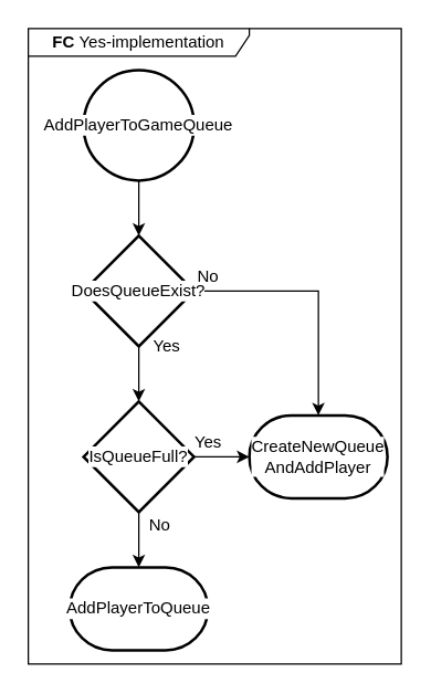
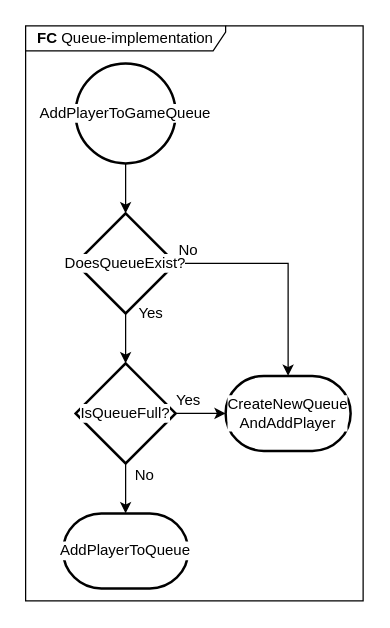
  <mxCell id="0" />
  <mxCell id="1" parent="0" />
  <mxCell id="2" style="edgeStyle=orthogonalEdgeStyle;rounded=0;orthogonalLoop=1;jettySize=auto;html=1;" edge="1" parent="1" source="3" target="6"><mxGeometry relative="1" as="geometry" /></mxCell>
  <mxCell id="3" value="AddPlayerToGameQueue" style="strokeWidth=2;html=1;shape=mxgraph.flowchart.start_2;whiteSpace=wrap;labelBackgroundColor=#ffffff;" vertex="1" parent="1"><mxGeometry x="60" y="50" width="80" height="80" as="geometry" /></mxCell>
  <mxCell id="4" style="edgeStyle=orthogonalEdgeStyle;rounded=0;orthogonalLoop=1;jettySize=auto;html=1;" edge="1" parent="1" source="6" target="10"><mxGeometry relative="1" as="geometry" /></mxCell>
  <mxCell id="5" style="edgeStyle=orthogonalEdgeStyle;rounded=0;orthogonalLoop=1;jettySize=auto;html=1;" edge="1" parent="1" source="6" target="9"><mxGeometry relative="1" as="geometry" /></mxCell>
  <mxCell id="6" value="DoesQueueExist?" style="strokeWidth=2;html=1;shape=mxgraph.flowchart.decision;whiteSpace=wrap;labelBackgroundColor=#ffffff;" vertex="1" parent="1"><mxGeometry x="60" y="170" width="80" height="80" as="geometry" /></mxCell>
  <mxCell id="7" style="edgeStyle=orthogonalEdgeStyle;rounded=0;orthogonalLoop=1;jettySize=auto;html=1;" edge="1" parent="1" source="9" target="10"><mxGeometry relative="1" as="geometry" /></mxCell>
  <mxCell id="8" style="edgeStyle=orthogonalEdgeStyle;rounded=0;orthogonalLoop=1;jettySize=auto;html=1;exitX=0.5;exitY=1;exitDx=0;exitDy=0;exitPerimeter=0;" edge="1" parent="1" source="9" target="15"><mxGeometry relative="1" as="geometry" /></mxCell>
  <mxCell id="9" value="IsQueueFull?" style="strokeWidth=2;html=1;shape=mxgraph.flowchart.decision;whiteSpace=wrap;labelBackgroundColor=#ffffff;" vertex="1" parent="1"><mxGeometry x="60" y="290" width="80" height="80" as="geometry" /></mxCell>
  <mxCell id="10" value="CreateNewQueue&lt;br&gt;AndAddPlayer" style="strokeWidth=2;html=1;shape=mxgraph.flowchart.terminator;whiteSpace=wrap;labelBackgroundColor=#ffffff;" vertex="1" parent="1"><mxGeometry x="180" y="300" width="100" height="60" as="geometry" /></mxCell>
  <mxCell id="11" value="Yes" style="text;html=1;align=center;verticalAlign=middle;resizable=0;points=[];autosize=1;" vertex="1" parent="1"><mxGeometry x="100" y="240" width="40" height="20" as="geometry" /></mxCell>
  <mxCell id="12" value="Yes" style="text;html=1;align=center;verticalAlign=middle;resizable=0;points=[];autosize=1;" vertex="1" parent="1"><mxGeometry x="130" y="310" width="40" height="20" as="geometry" /></mxCell>
  <mxCell id="13" value="No" style="text;html=1;align=center;verticalAlign=middle;resizable=0;points=[];autosize=1;" vertex="1" parent="1"><mxGeometry x="135" y="190" width="30" height="20" as="geometry" /></mxCell>
  <mxCell id="14" value="No" style="text;html=1;align=center;verticalAlign=middle;resizable=0;points=[];autosize=1;" vertex="1" parent="1"><mxGeometry x="100" y="370" width="30" height="20" as="geometry" /></mxCell>
  <mxCell id="15" value="AddPlayerToQueue" style="strokeWidth=2;html=1;shape=mxgraph.flowchart.terminator;whiteSpace=wrap;labelBackgroundColor=#ffffff;" vertex="1" parent="1"><mxGeometry x="50" y="410" width="100" height="60" as="geometry" /></mxCell>
- <mxCell id="16" value="&lt;b&gt;FC&lt;/b&gt;&amp;nbsp;Yes-implementation" style="shape=umlFrame;whiteSpace=wrap;html=1;labelBackgroundColor=#ffffff;width=160;height=20;" vertex="1" parent="1"><mxGeometry x="20" y="20" width="270" height="460" as="geometry" /></mxCell>
+ <mxCell id="16" value="&lt;b&gt;FC&lt;/b&gt;&amp;nbsp;Queue-implementation" style="shape=umlFrame;whiteSpace=wrap;html=1;labelBackgroundColor=#ffffff;width=160;height=20;" vertex="1" parent="1"><mxGeometry x="20" y="20" width="270" height="460" as="geometry" /></mxCell>
